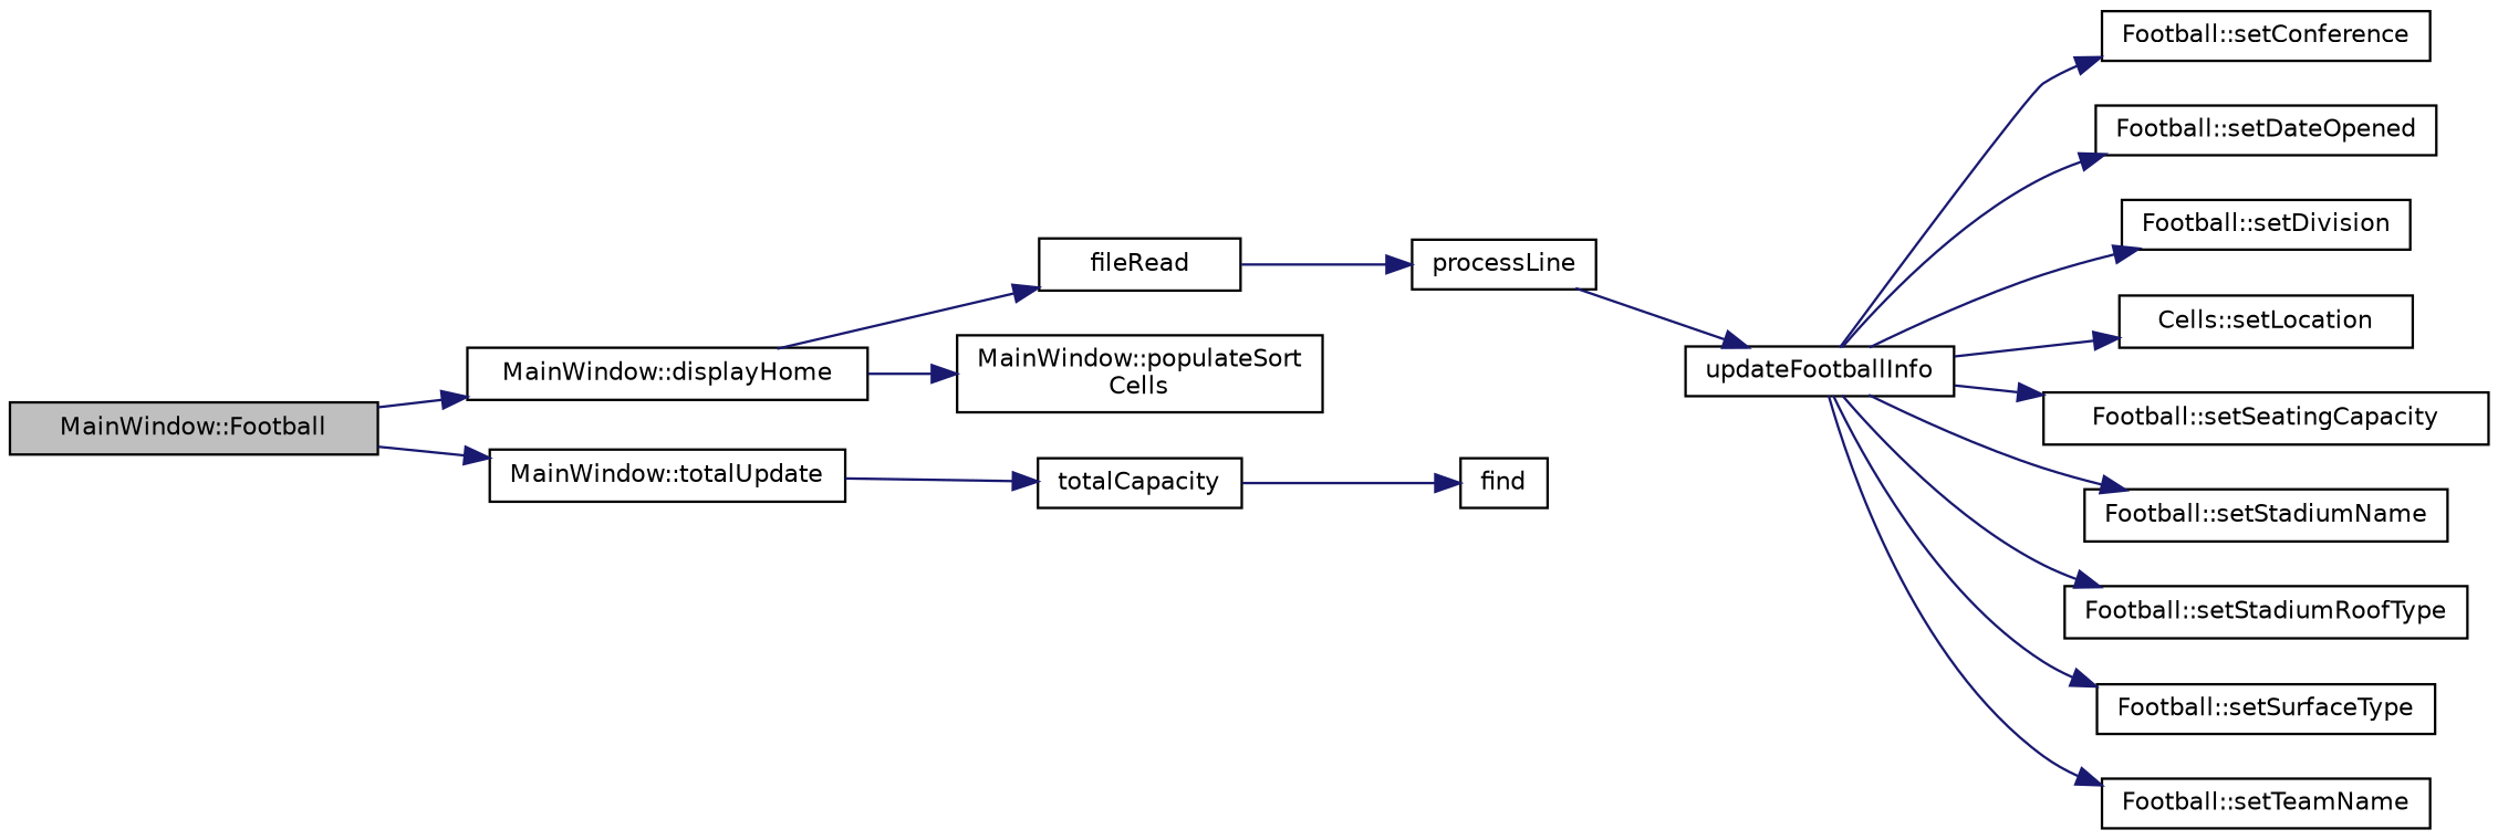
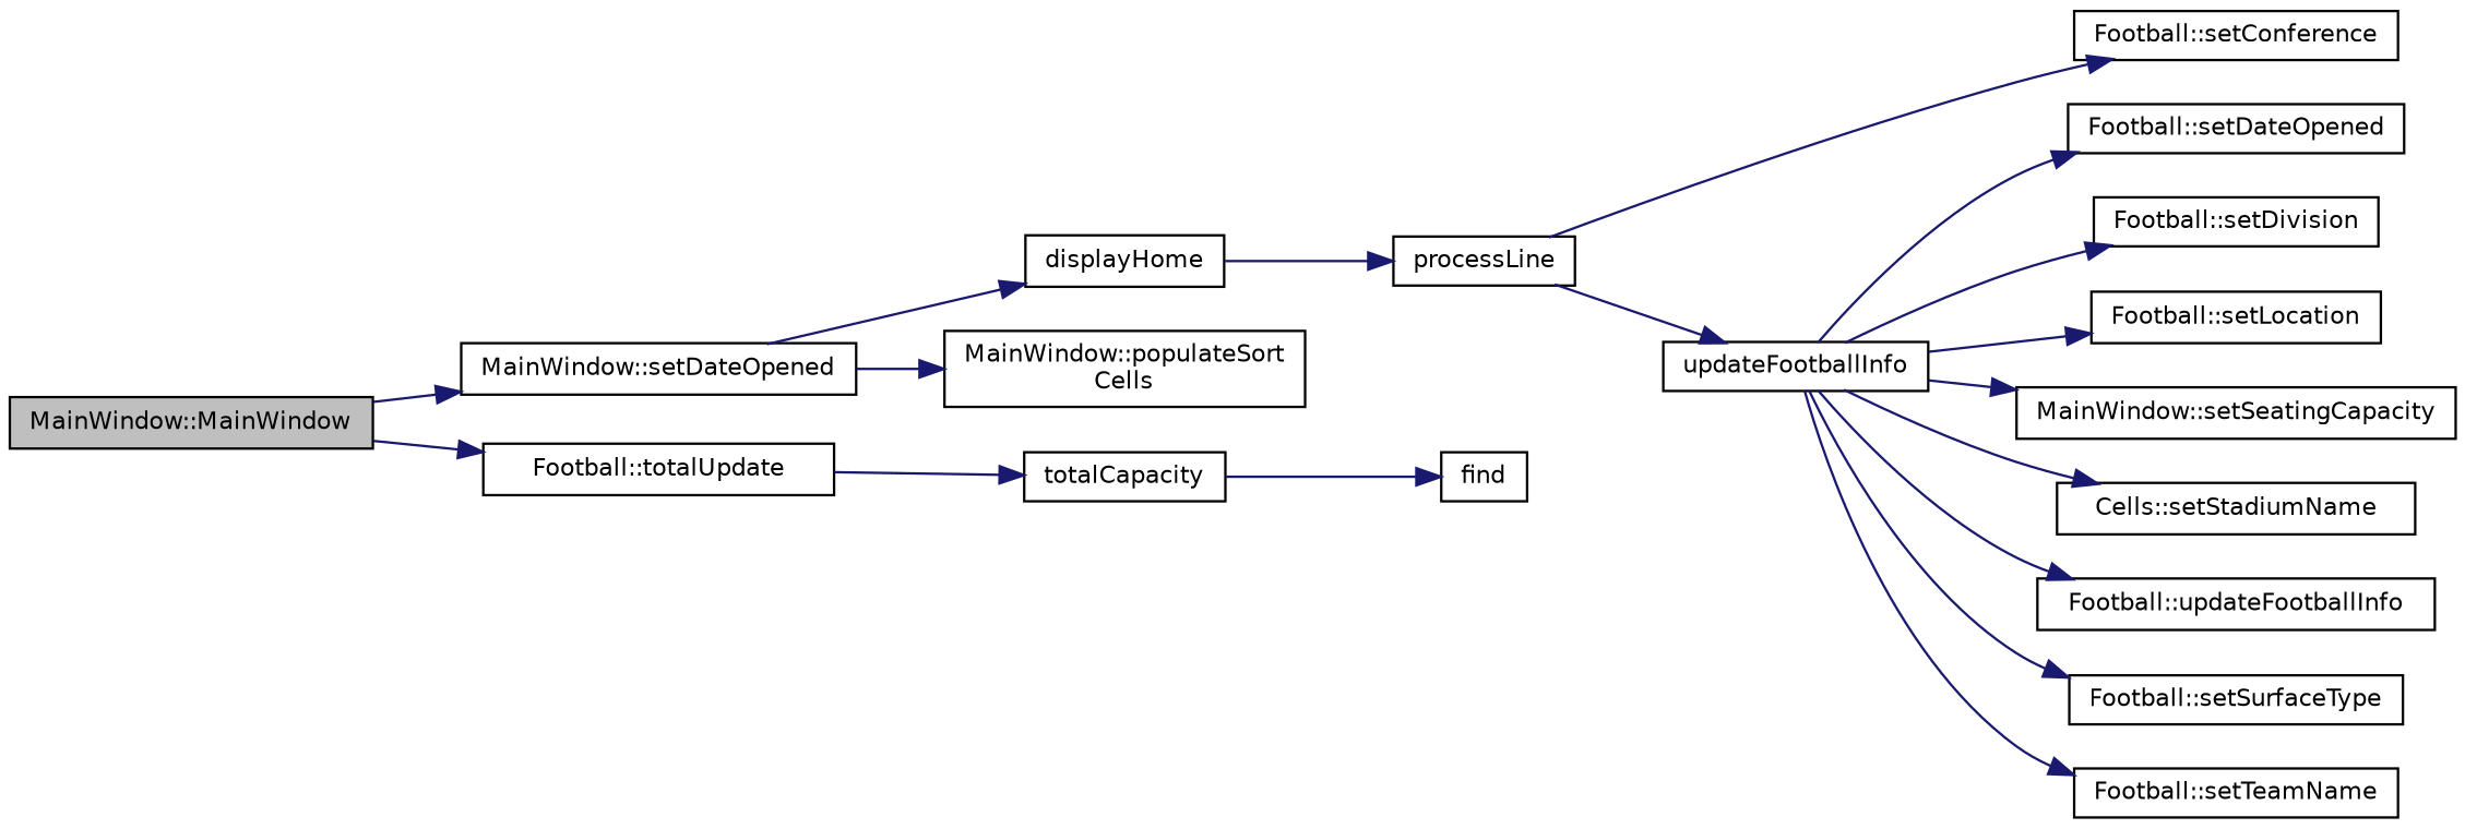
  digraph {
    rankdir=LR
    node [color=black fillcolor=white fontname=Helvetica fontsize=10 shape=record style=filled]
    edge [color=midnightblue fontname=Helvetica fontsize=10 labelfontname=Helvetica labelfontsize=10 style=solid]
-   n1 [fillcolor=grey75 fontcolor=black height=0.2 label="MainWindow::Football" width=0.4]
-   n2 [height=0.2 label="MainWindow::displayHome" width=0.4]
-   n3 [height=0.2 label="MainWindow::totalUpdate" width=0.4]
-   n4 [height=0.2 label=fileRead width=0.4]
+   n1 [fillcolor=grey75 fontcolor=black height=0.2 label="MainWindow::MainWindow" width=0.4]
+   n2 [height=0.2 label="MainWindow::setDateOpened" width=0.4]
+   n3 [height=0.2 label="Football::totalUpdate" width=0.4]
+   n4 [height=0.2 label=displayHome width=0.4]
    n5 [height=0.2 label="MainWindow::populateSort\lCells" width=0.4]
    n6 [height=0.2 label=processLine width=0.4]
    n7 [height=0.2 label=totalCapacity width=0.4]
    n8 [height=0.2 label=updateFootballInfo width=0.4]
    n9 [height=0.2 label="Football::setConference" width=0.4]
    n10 [height=0.2 label="Football::setDateOpened" width=0.4]
    n11 [height=0.2 label="Football::setDivision" width=0.4]
-   n12 [height=0.2 label="Cells::setLocation" width=0.4]
-   n13 [height=0.2 label="Football::setSeatingCapacity" width=0.4]
-   n14 [height=0.2 label="Football::setStadiumName" width=0.4]
-   n15 [height=0.2 label="Football::setStadiumRoofType" width=0.4]
+   n12 [height=0.2 label="Football::setLocation" width=0.4]
+   n13 [height=0.2 label="MainWindow::setSeatingCapacity" width=0.4]
+   n14 [height=0.2 label="Cells::setStadiumName" width=0.4]
+   n15 [height=0.2 label="Football::updateFootballInfo" width=0.4]
    n16 [height=0.2 label="Football::setSurfaceType" width=0.4]
    n17 [height=0.2 label="Football::setTeamName" width=0.4]
    n18 [height=0.2 label=find width=0.4]
    n1 -> n2
    n1 -> n3
    n2 -> n4
    n2 -> n5
    n3 -> n7
    n4 -> n6
    n6 -> n8
    n7 -> n18
-   n8 -> n9
+   n6 -> n9
    n8 -> n10
    n8 -> n11
    n8 -> n12
    n8 -> n13
    n8 -> n14
    n8 -> n15
    n8 -> n16
    n8 -> n17
  }
